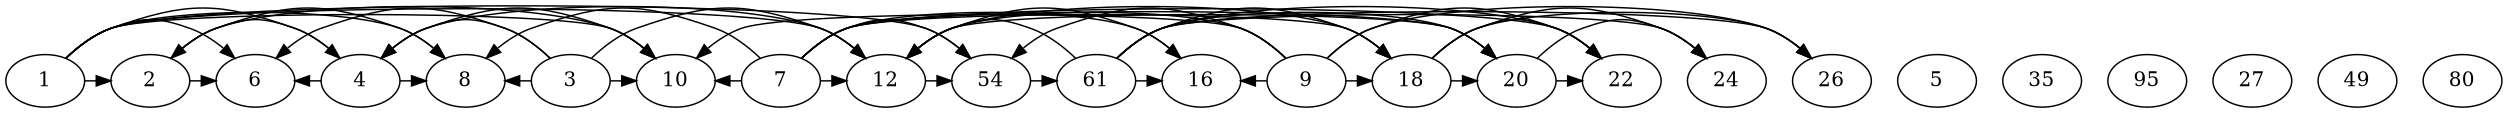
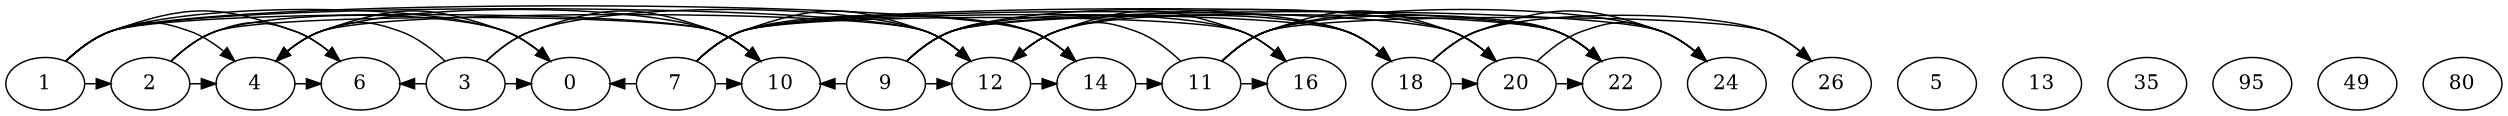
  digraph {
    edge [constraint=false]
    n1 [label=1]
    n2 [label=2]
    n3 [label=4]
    n4 [label=6]
-   n5 [label=8]
+   n5 [label=0]
    n6 [label=10]
    n7 [label=12]
-   n8 [label=54]
+   n8 [label=14]
    n9 [label=16]
    n10 [label=18]
    n11 [label=20]
-   n12 [label=61]
+   n12 [label=11]
    n13 [label=3]
    n14 [label=5]
    n15 [label=7]
    n16 [label=22]
    n17 [label=24]
    n18 [label=26]
    n19 [label=9]
+   n20 [label=13]
    n21 [label=35]
    n22 [label=95]
-   n23 [label=27]
    n24 [label=49]
    n25 [label=80]
    n1 -> n2
    n1 -> n3
    n1 -> n4
    n1 -> n5
    n1 -> n6
    n1 -> n7
    n1 -> n8
-   n3 -> n2
+   n2 -> n3
    n2 -> n4
    n2 -> n5
    n2 -> n6
    n3 -> n4
    n3 -> n5
    n3 -> n6
    n7 -> n3
    n7 -> n8
    n7 -> n9
    n7 -> n10
    n7 -> n11
    n8 -> n12
    n10 -> n11
    n10 -> n16
    n10 -> n17
    n10 -> n18
    n11 -> n16
    n11 -> n17
    n12 -> n7
    n12 -> n9
    n12 -> n10
    n12 -> n11
    n12 -> n16
    n12 -> n17
    n12 -> n18
    n13 -> n3
    n13 -> n4
    n13 -> n5
    n13 -> n6
    n13 -> n7
    n15 -> n5
    n15 -> n6
    n15 -> n7
    n15 -> n8
    n15 -> n9
    n15 -> n10
    n15 -> n11
    n15 -> n16
    n19 -> n6
    n19 -> n7
    n19 -> n8
    n19 -> n9
    n19 -> n10
    n19 -> n16
-   n19 -> n18
+   n19 -> n17
  }
